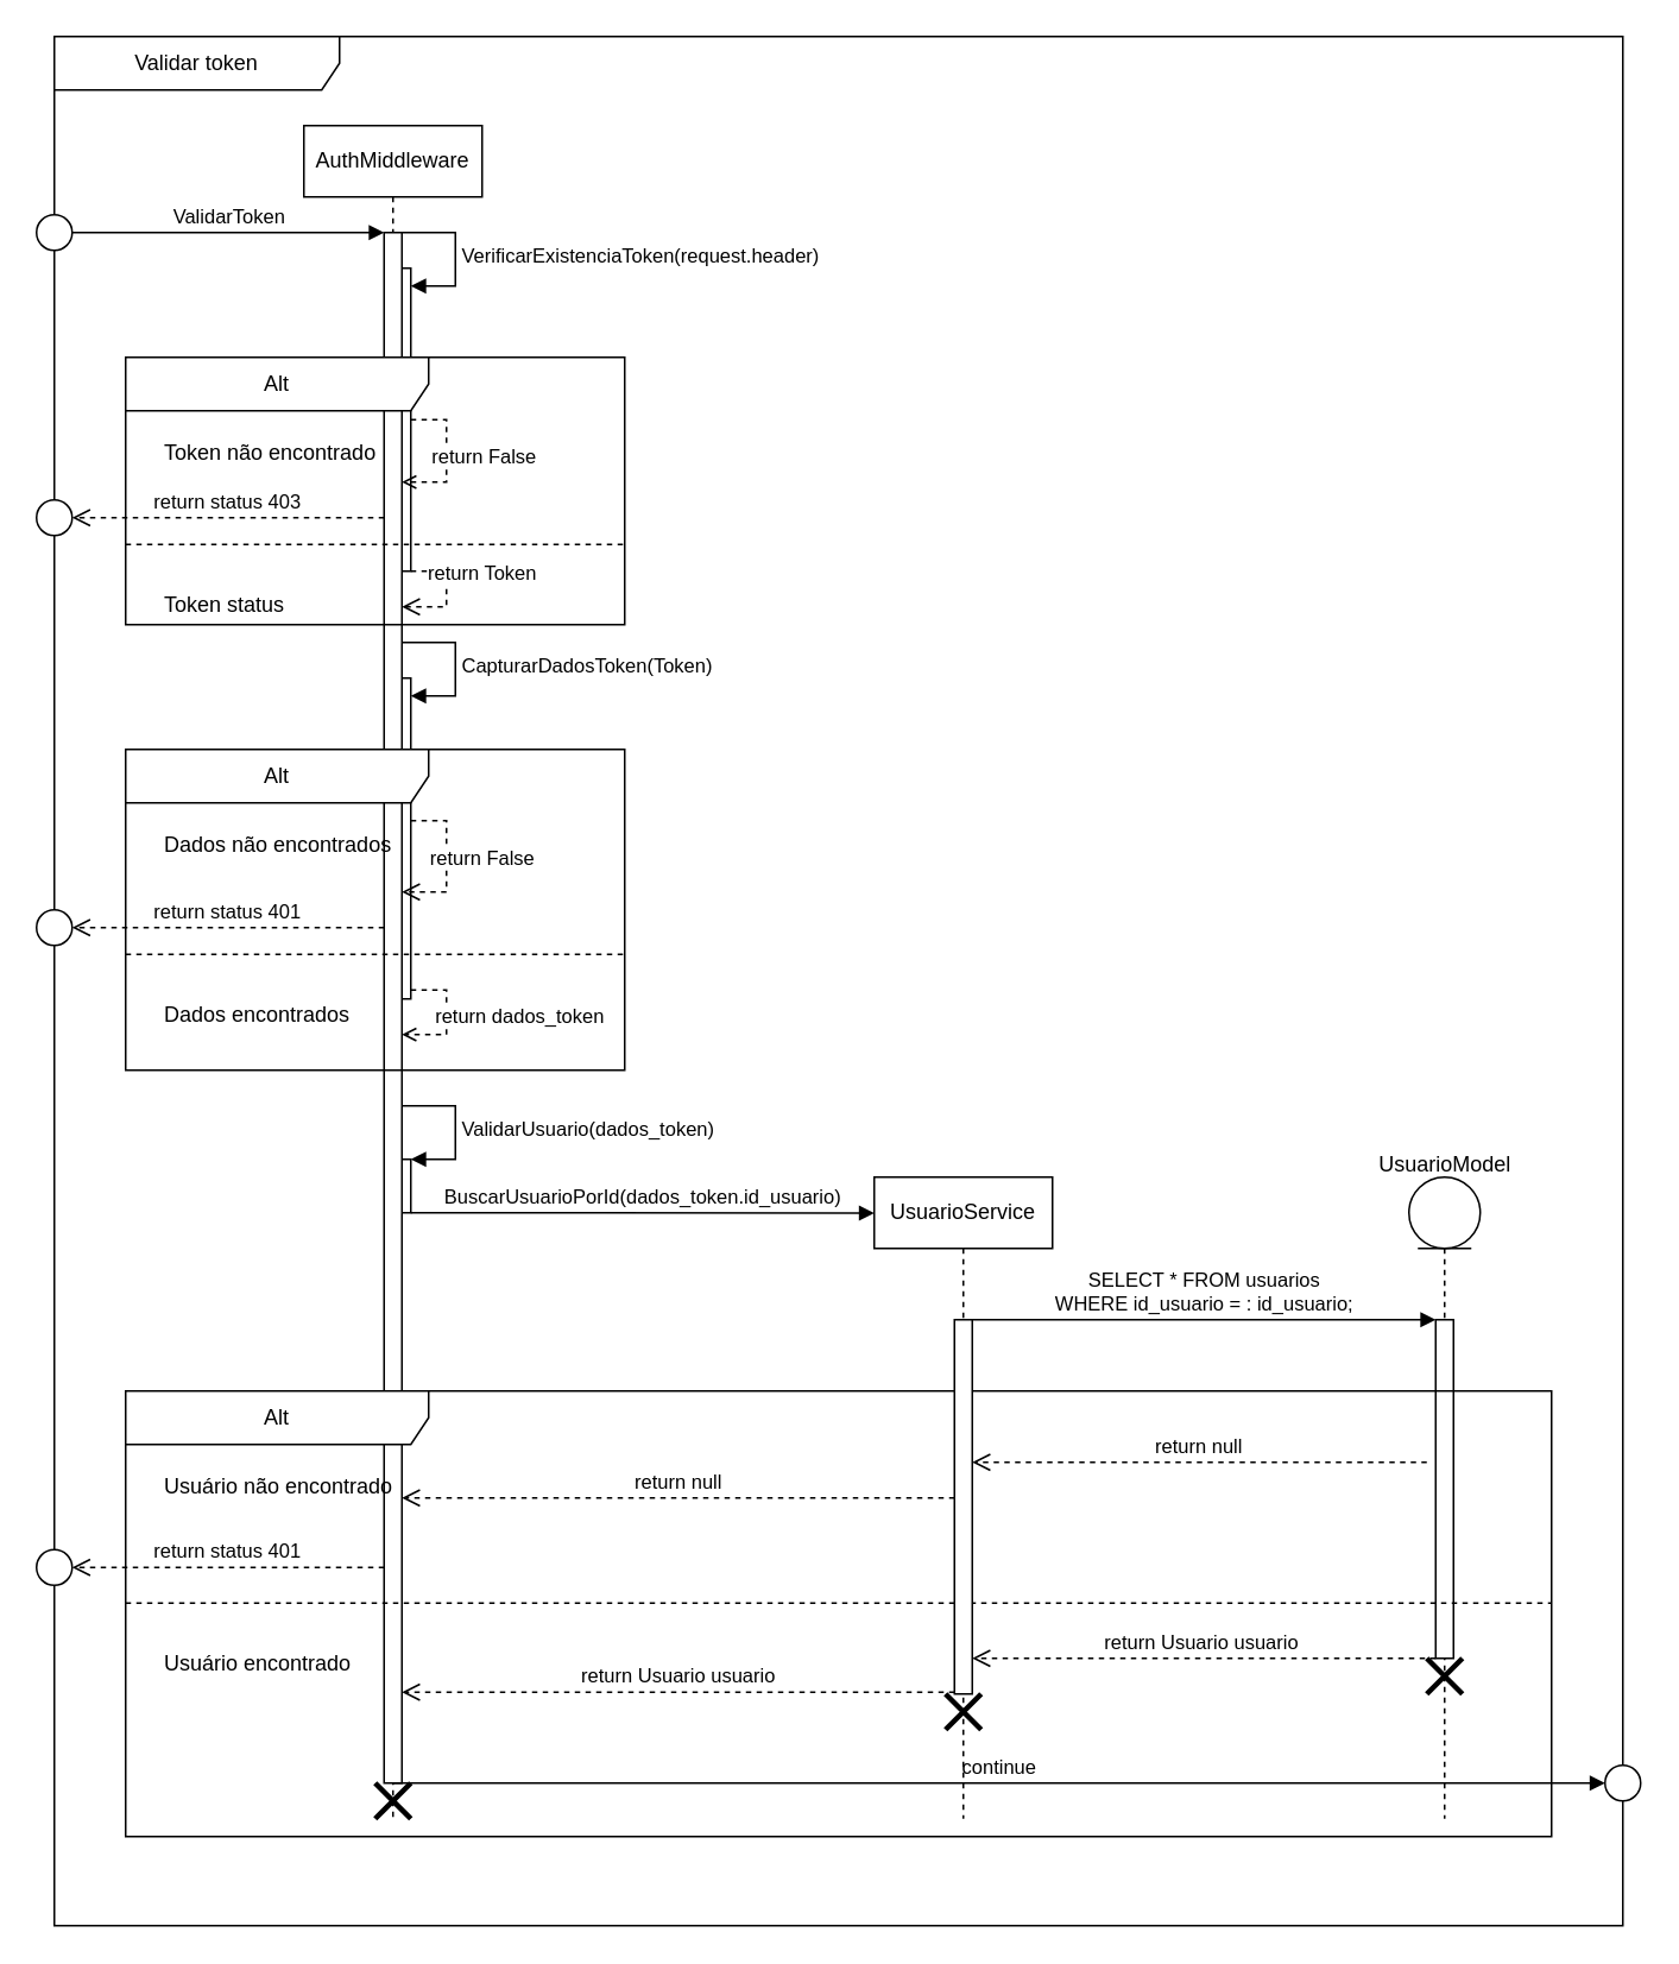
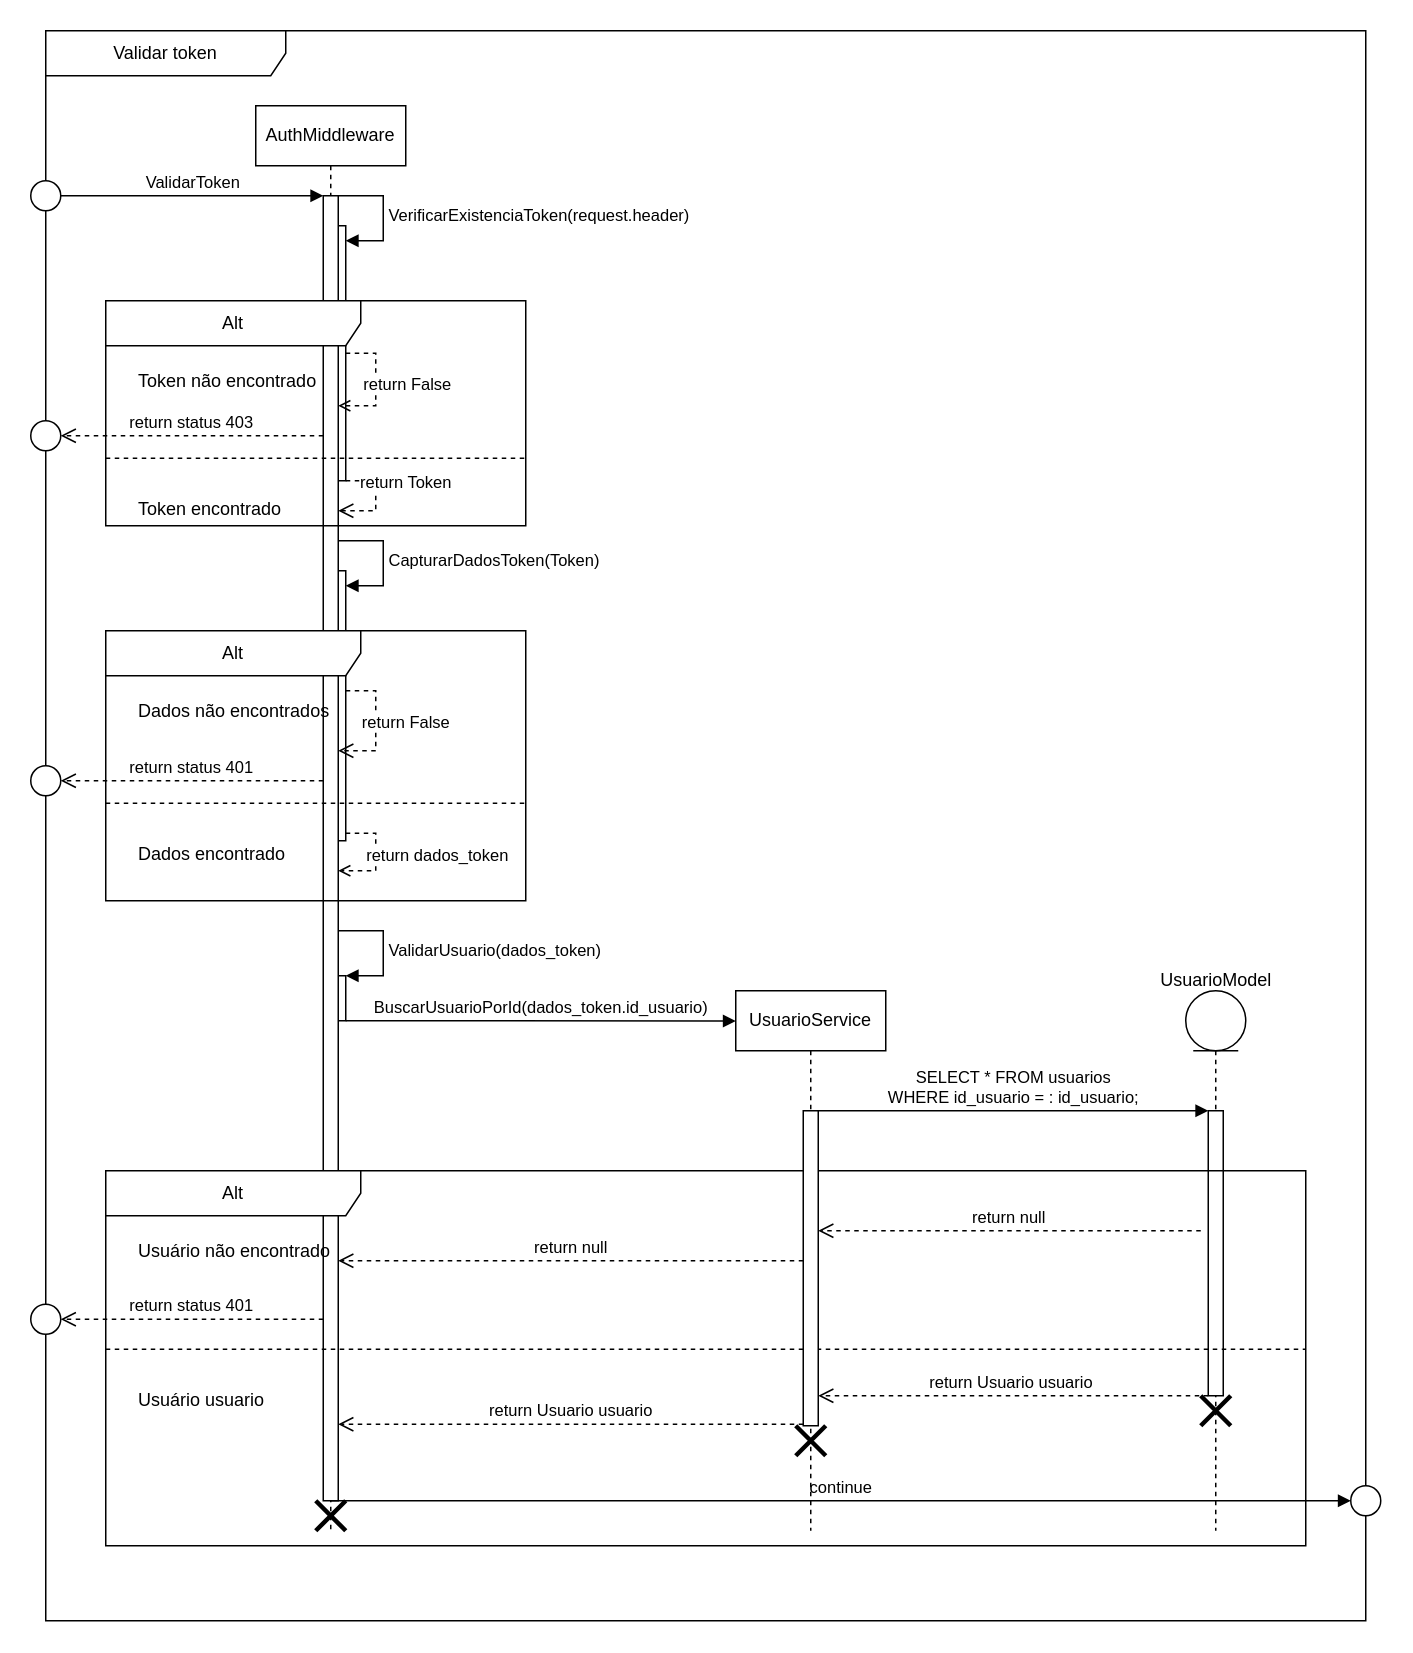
  <mxCell id="0" />
  <mxCell id="1" parent="0" />
  <mxCell id="2" value="Validar token" style="shape=umlFrame;whiteSpace=wrap;html=1;pointerEvents=0;recursiveResize=0;container=1;collapsible=0;width=160;" vertex="1" parent="1"><mxGeometry x="30" y="20" width="880" height="1060" as="geometry" /></mxCell>
  <mxCell id="3" value="AuthMiddleware" style="shape=umlLifeline;perimeter=lifelinePerimeter;whiteSpace=wrap;html=1;container=1;dropTarget=0;collapsible=0;recursiveResize=0;outlineConnect=0;portConstraint=eastwest;newEdgeStyle={&quot;curved&quot;:0,&quot;rounded&quot;:0};" vertex="1" parent="2"><mxGeometry x="140" y="50" width="100" height="950" as="geometry" /></mxCell>
  <mxCell id="4" value="" style="html=1;points=[[0,0,0,0,5],[0,1,0,0,-5],[1,0,0,0,5],[1,1,0,0,-5]];perimeter=orthogonalPerimeter;outlineConnect=0;targetShapes=umlLifeline;portConstraint=eastwest;newEdgeStyle={&quot;curved&quot;:0,&quot;rounded&quot;:0};" vertex="1" parent="3"><mxGeometry x="50" y="580" width="10" height="30" as="geometry" /></mxCell>
  <mxCell id="5" style="edgeStyle=orthogonalEdgeStyle;rounded=0;orthogonalLoop=1;jettySize=auto;html=1;curved=0;exitX=1;exitY=1;exitDx=0;exitDy=-5;exitPerimeter=0;endArrow=open;endFill=0;dashed=1;" edge="1" parent="3" source="7" target="9"><mxGeometry relative="1" as="geometry"><Array as="points"><mxPoint x="80" y="485" /><mxPoint x="80" y="510" /></Array></mxGeometry></mxCell>
  <mxCell id="6" value="return dados_token" style="edgeLabel;html=1;align=center;verticalAlign=middle;resizable=0;points=[];" vertex="1" connectable="0" parent="5"><mxGeometry x="-0.037" y="-1" relative="1" as="geometry"><mxPoint x="41" as="offset" /></mxGeometry></mxCell>
  <mxCell id="7" value="" style="html=1;points=[[0,0,0,0,5],[0,1,0,0,-5],[1,0,0,0,5],[1,1,0,0,-5]];perimeter=orthogonalPerimeter;outlineConnect=0;targetShapes=umlLifeline;portConstraint=eastwest;newEdgeStyle={&quot;curved&quot;:0,&quot;rounded&quot;:0};" vertex="1" parent="3"><mxGeometry x="50" y="310" width="10" height="180" as="geometry" /></mxCell>
  <mxCell id="8" value="" style="html=1;points=[[0,0,0,0,5],[0,1,0,0,-5],[1,0,0,0,5],[1,1,0,0,-5]];perimeter=orthogonalPerimeter;outlineConnect=0;targetShapes=umlLifeline;portConstraint=eastwest;newEdgeStyle={&quot;curved&quot;:0,&quot;rounded&quot;:0};" vertex="1" parent="3"><mxGeometry x="50" y="80" width="10" height="170" as="geometry" /></mxCell>
  <mxCell id="9" value="" style="html=1;points=[[0,0,0,0,5],[0,1,0,0,-5],[1,0,0,0,5],[1,1,0,0,-5]];perimeter=orthogonalPerimeter;outlineConnect=0;targetShapes=umlLifeline;portConstraint=eastwest;newEdgeStyle={&quot;curved&quot;:0,&quot;rounded&quot;:0};" vertex="1" parent="3"><mxGeometry x="45" y="60" width="10" height="870" as="geometry" /></mxCell>
  <mxCell id="10" style="edgeStyle=orthogonalEdgeStyle;rounded=0;orthogonalLoop=1;jettySize=auto;html=1;curved=0;dashed=1;endArrow=open;endFill=0;" edge="1" parent="3" source="8" target="9"><mxGeometry relative="1" as="geometry"><Array as="points"><mxPoint x="80" y="165" /><mxPoint x="80" y="200" /></Array></mxGeometry></mxCell>
  <mxCell id="11" value="return False" style="edgeLabel;html=1;align=center;verticalAlign=middle;resizable=0;points=[];" vertex="1" connectable="0" parent="10"><mxGeometry x="0.4" relative="1" as="geometry"><mxPoint x="21" y="-15" as="offset" /></mxGeometry></mxCell>
  <mxCell id="12" value="VerificarExistenciaToken(request.header)" style="html=1;align=left;spacingLeft=2;endArrow=block;rounded=0;edgeStyle=orthogonalEdgeStyle;curved=0;rounded=0;" edge="1" target="8" parent="3"><mxGeometry relative="1" as="geometry"><mxPoint x="55" y="60" as="sourcePoint" /><Array as="points"><mxPoint x="85" y="90" /></Array></mxGeometry></mxCell>
  <mxCell id="13" value="return Token" style="html=1;verticalAlign=bottom;endArrow=open;dashed=1;endSize=8;rounded=0;edgeStyle=orthogonalEdgeStyle;" edge="1" parent="3" source="8" target="9"><mxGeometry x="-0.077" y="20" relative="1" as="geometry"><mxPoint x="150" y="260" as="sourcePoint" /><mxPoint x="70" y="260" as="targetPoint" /><Array as="points"><mxPoint x="80" y="250" /><mxPoint x="80" y="270" /></Array><mxPoint as="offset" /></mxGeometry></mxCell>
  <mxCell id="14" value="CapturarDadosToken(Token)" style="html=1;align=left;spacingLeft=2;endArrow=block;rounded=0;edgeStyle=orthogonalEdgeStyle;curved=0;rounded=0;" edge="1" target="7" parent="3"><mxGeometry relative="1" as="geometry"><mxPoint x="55" y="290" as="sourcePoint" /><Array as="points"><mxPoint x="85" y="320" /></Array></mxGeometry></mxCell>
  <mxCell id="15" value="return False" style="html=1;verticalAlign=bottom;endArrow=open;dashed=1;endSize=8;rounded=0;edgeStyle=orthogonalEdgeStyle;" edge="1" parent="3" source="7" target="9"><mxGeometry x="0.176" y="20" relative="1" as="geometry"><mxPoint x="160" y="440" as="sourcePoint" /><mxPoint x="60" y="430" as="targetPoint" /><Array as="points"><mxPoint x="80" y="390" /><mxPoint x="80" y="430" /></Array><mxPoint as="offset" /></mxGeometry></mxCell>
  <mxCell id="16" value="ValidarUsuario(dados_token)" style="html=1;align=left;spacingLeft=2;endArrow=block;rounded=0;edgeStyle=orthogonalEdgeStyle;curved=0;rounded=0;" edge="1" target="4" parent="3"><mxGeometry relative="1" as="geometry"><mxPoint x="55" y="550" as="sourcePoint" /><Array as="points"><mxPoint x="85" y="580" /></Array></mxGeometry></mxCell>
  <mxCell id="17" value="" style="shape=umlDestroy;whiteSpace=wrap;html=1;strokeWidth=3;targetShapes=umlLifeline;" vertex="1" parent="3"><mxGeometry x="40" y="930" width="20" height="20" as="geometry" /></mxCell>
  <mxCell id="18" value="Alt" style="shape=umlFrame;whiteSpace=wrap;html=1;pointerEvents=0;recursiveResize=0;container=1;collapsible=0;width=170;" vertex="1" parent="2"><mxGeometry x="40" y="180" width="280" height="150" as="geometry" /></mxCell>
  <mxCell id="19" value="Token não encontrado" style="text;html=1;" vertex="1" parent="18"><mxGeometry width="100" height="20" relative="1" as="geometry"><mxPoint x="20" y="40" as="offset" /></mxGeometry></mxCell>
- <mxCell id="20" value="Token status" style="line;strokeWidth=1;dashed=1;labelPosition=center;verticalLabelPosition=bottom;align=left;verticalAlign=top;spacingLeft=20;spacingTop=15;html=1;whiteSpace=wrap;" vertex="1" parent="18"><mxGeometry y="100" width="280" height="10" as="geometry" /></mxCell>
+ <mxCell id="20" value="Token encontrado" style="line;strokeWidth=1;dashed=1;labelPosition=center;verticalLabelPosition=bottom;align=left;verticalAlign=top;spacingLeft=20;spacingTop=15;html=1;whiteSpace=wrap;" vertex="1" parent="18"><mxGeometry y="100" width="280" height="10" as="geometry" /></mxCell>
  <mxCell id="21" value="Alt" style="shape=umlFrame;whiteSpace=wrap;html=1;pointerEvents=0;recursiveResize=0;container=1;collapsible=0;width=170;" vertex="1" parent="2"><mxGeometry x="40" y="400" width="280" height="180" as="geometry" /></mxCell>
  <mxCell id="22" value="Dados não encontrados" style="text;html=1;" vertex="1" parent="21"><mxGeometry width="100" height="20" relative="1" as="geometry"><mxPoint x="20" y="40" as="offset" /></mxGeometry></mxCell>
- <mxCell id="23" value="Dados encontrados" style="line;strokeWidth=1;dashed=1;labelPosition=center;verticalLabelPosition=bottom;align=left;verticalAlign=top;spacingLeft=20;spacingTop=15;html=1;whiteSpace=wrap;" vertex="1" parent="21"><mxGeometry y="110" width="280" height="10" as="geometry" /></mxCell>
+ <mxCell id="23" value="Dados encontrado" style="line;strokeWidth=1;dashed=1;labelPosition=center;verticalLabelPosition=bottom;align=left;verticalAlign=top;spacingLeft=20;spacingTop=15;html=1;whiteSpace=wrap;" vertex="1" parent="21"><mxGeometry y="110" width="280" height="10" as="geometry" /></mxCell>
  <mxCell id="24" value="BuscarUsuarioPorId(dados_token.id_usuario)" style="html=1;verticalAlign=bottom;endArrow=block;curved=0;rounded=0;entryX=0;entryY=0.056;entryDx=0;entryDy=0;entryPerimeter=0;" edge="1" parent="2" target="42"><mxGeometry width="80" relative="1" as="geometry"><mxPoint x="200" y="660" as="sourcePoint" /><mxPoint x="450" y="660" as="targetPoint" /></mxGeometry></mxCell>
  <mxCell id="25" value="" style="shape=umlLifeline;perimeter=lifelinePerimeter;whiteSpace=wrap;html=1;container=1;dropTarget=0;collapsible=0;recursiveResize=0;outlineConnect=0;portConstraint=eastwest;newEdgeStyle={&quot;curved&quot;:0,&quot;rounded&quot;:0};participant=umlEntity;" vertex="1" parent="2"><mxGeometry x="760" y="640" width="40" height="360" as="geometry" /></mxCell>
  <mxCell id="26" value="" style="html=1;points=[[0,0,0,0,5],[0,1,0,0,-5],[1,0,0,0,5],[1,1,0,0,-5]];perimeter=orthogonalPerimeter;outlineConnect=0;targetShapes=umlLifeline;portConstraint=eastwest;newEdgeStyle={&quot;curved&quot;:0,&quot;rounded&quot;:0};" vertex="1" parent="25"><mxGeometry x="15" y="80" width="10" height="190" as="geometry" /></mxCell>
  <mxCell id="27" value="Alt" style="shape=umlFrame;whiteSpace=wrap;html=1;pointerEvents=0;recursiveResize=0;container=1;collapsible=0;width=170;" vertex="1" parent="2"><mxGeometry x="40" y="760" width="800" height="250" as="geometry" /></mxCell>
  <mxCell id="28" value="Usuário não encontrado" style="text;html=1;" vertex="1" parent="27"><mxGeometry width="100" height="20" relative="1" as="geometry"><mxPoint x="20" y="40" as="offset" /></mxGeometry></mxCell>
- <mxCell id="29" value="Usuário encontrado" style="line;strokeWidth=1;dashed=1;labelPosition=center;verticalLabelPosition=bottom;align=left;verticalAlign=top;spacingLeft=20;spacingTop=15;html=1;whiteSpace=wrap;" vertex="1" parent="27"><mxGeometry y="114" width="800" height="10" as="geometry" /></mxCell>
+ <mxCell id="29" value="Usuário usuario" style="line;strokeWidth=1;dashed=1;labelPosition=center;verticalLabelPosition=bottom;align=left;verticalAlign=top;spacingLeft=20;spacingTop=15;html=1;whiteSpace=wrap;" vertex="1" parent="27"><mxGeometry y="114" width="800" height="10" as="geometry" /></mxCell>
  <mxCell id="30" value="return null" style="html=1;verticalAlign=bottom;endArrow=open;dashed=1;endSize=8;curved=0;rounded=0;" edge="1" parent="27" target="43"><mxGeometry relative="1" as="geometry"><mxPoint x="730" y="40" as="sourcePoint" /><mxPoint x="650" y="40" as="targetPoint" /></mxGeometry></mxCell>
  <mxCell id="31" value="" style="shape=umlDestroy;whiteSpace=wrap;html=1;strokeWidth=3;targetShapes=umlLifeline;" vertex="1" parent="27"><mxGeometry x="730" y="150" width="20" height="20" as="geometry" /></mxCell>
  <mxCell id="32" value="continue" style="html=1;verticalAlign=bottom;endArrow=block;curved=0;rounded=0;" edge="1" parent="27" target="39"><mxGeometry width="80" relative="1" as="geometry"><mxPoint x="150" y="220" as="sourcePoint" /><mxPoint x="230" y="220" as="targetPoint" /></mxGeometry></mxCell>
  <mxCell id="33" value="return status 401" style="html=1;verticalAlign=bottom;endArrow=open;dashed=1;endSize=8;curved=0;rounded=0;entryX=1;entryY=0.5;entryDx=0;entryDy=0;" edge="1" parent="2" target="38"><mxGeometry relative="1" as="geometry"><mxPoint x="185" y="859.0" as="sourcePoint" /><mxPoint x="3.84" y="857.88" as="targetPoint" /><Array as="points" /></mxGeometry></mxCell>
  <mxCell id="34" value="" style="ellipse;" vertex="1" parent="2"><mxGeometry x="-10" y="260" width="20" height="20" as="geometry" /></mxCell>
  <mxCell id="35" value="return status 403" style="html=1;verticalAlign=bottom;endArrow=open;dashed=1;endSize=8;curved=0;rounded=0;entryX=1;entryY=0.5;entryDx=0;entryDy=0;" edge="1" parent="2" source="9" target="34"><mxGeometry relative="1" as="geometry"><mxPoint x="170" y="270" as="sourcePoint" /><mxPoint x="20" y="270" as="targetPoint" /></mxGeometry></mxCell>
  <mxCell id="36" value="" style="ellipse;" vertex="1" parent="2"><mxGeometry x="-10" y="490" width="20" height="20" as="geometry" /></mxCell>
  <mxCell id="37" value="return status 401" style="html=1;verticalAlign=bottom;endArrow=open;dashed=1;endSize=8;curved=0;rounded=0;" edge="1" parent="2" source="9"><mxGeometry relative="1" as="geometry"><mxPoint x="170" y="500" as="sourcePoint" /><mxPoint x="10" y="500" as="targetPoint" /></mxGeometry></mxCell>
  <mxCell id="38" value="" style="ellipse;" vertex="1" parent="2"><mxGeometry x="-10" y="849" width="20" height="20" as="geometry" /></mxCell>
  <mxCell id="39" value="" style="ellipse;" vertex="1" parent="2"><mxGeometry x="870" y="970" width="20" height="20" as="geometry" /></mxCell>
  <mxCell id="40" value="ValidarToken" style="html=1;verticalAlign=bottom;endArrow=block;curved=0;rounded=0;exitX=1;exitY=0.5;exitDx=0;exitDy=0;" edge="1" parent="2" source="41" target="9"><mxGeometry width="80" relative="1" as="geometry"><mxPoint x="100" y="110" as="sourcePoint" /><mxPoint x="180" y="110" as="targetPoint" /></mxGeometry></mxCell>
  <mxCell id="41" value="" style="ellipse;" vertex="1" parent="2"><mxGeometry x="-10" y="100" width="20" height="20" as="geometry" /></mxCell>
  <mxCell id="42" value="UsuarioService" style="shape=umlLifeline;perimeter=lifelinePerimeter;whiteSpace=wrap;html=1;container=1;dropTarget=0;collapsible=0;recursiveResize=0;outlineConnect=0;portConstraint=eastwest;newEdgeStyle={&quot;curved&quot;:0,&quot;rounded&quot;:0};" vertex="1" parent="1"><mxGeometry x="490" y="660" width="100" height="360" as="geometry" /></mxCell>
  <mxCell id="43" value="" style="html=1;points=[[0,0,0,0,5],[0,1,0,0,-5],[1,0,0,0,5],[1,1,0,0,-5]];perimeter=orthogonalPerimeter;outlineConnect=0;targetShapes=umlLifeline;portConstraint=eastwest;newEdgeStyle={&quot;curved&quot;:0,&quot;rounded&quot;:0};" vertex="1" parent="42"><mxGeometry x="45" y="80" width="10" height="210" as="geometry" /></mxCell>
  <mxCell id="44" value="" style="shape=umlDestroy;whiteSpace=wrap;html=1;strokeWidth=3;targetShapes=umlLifeline;" vertex="1" parent="42"><mxGeometry x="40" y="290" width="20" height="20" as="geometry" /></mxCell>
  <mxCell id="45" value="UsuarioModel" style="text;html=1;align=center;verticalAlign=middle;resizable=0;points=[];autosize=1;strokeColor=none;fillColor=none;" vertex="1" parent="1"><mxGeometry x="760" y="638" width="100" height="30" as="geometry" /></mxCell>
  <mxCell id="46" value="SELECT * FROM usuarios&lt;div&gt;WHERE id_usuario = : id_usuario;&lt;/div&gt;" style="html=1;verticalAlign=bottom;endArrow=block;curved=0;rounded=0;" edge="1" target="26" parent="1" source="43"><mxGeometry relative="1" as="geometry"><mxPoint x="550" y="740" as="sourcePoint" /><mxPoint x="805" y="725" as="targetPoint" /><Array as="points"><mxPoint x="680" y="740" /></Array></mxGeometry></mxCell>
  <mxCell id="47" value="return null" style="html=1;verticalAlign=bottom;endArrow=open;dashed=1;endSize=8;curved=0;rounded=0;" edge="1" parent="1" source="43" target="9"><mxGeometry relative="1" as="geometry"><mxPoint x="530" y="840" as="sourcePoint" /><mxPoint x="230" y="840" as="targetPoint" /><Array as="points"><mxPoint x="380" y="840" /></Array></mxGeometry></mxCell>
  <mxCell id="48" value="return Usuario usuario&amp;nbsp;" style="html=1;verticalAlign=bottom;endArrow=open;dashed=1;endSize=8;curved=0;rounded=0;" edge="1" parent="1"><mxGeometry relative="1" as="geometry"><mxPoint x="805" y="930" as="sourcePoint" /><mxPoint x="545" y="930" as="targetPoint" /></mxGeometry></mxCell>
  <mxCell id="49" value="return Usuario usuario" style="html=1;verticalAlign=bottom;endArrow=open;dashed=1;endSize=8;curved=0;rounded=0;" edge="1" parent="1" target="9"><mxGeometry x="0.001" relative="1" as="geometry"><mxPoint x="535" y="949" as="sourcePoint" /><mxPoint x="300" y="949" as="targetPoint" /><mxPoint as="offset" /></mxGeometry></mxCell>
